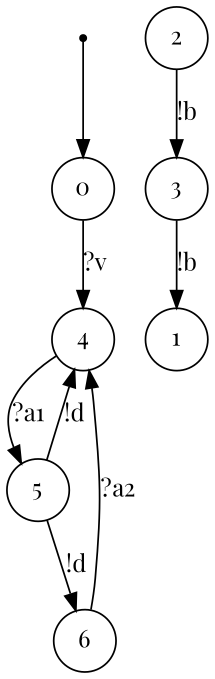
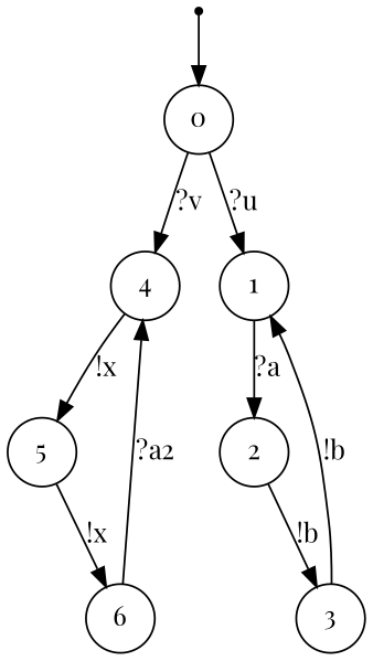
  digraph {
    fontname="Playfair Display"
    node [fontname="Playfair Display" shape=circle]
    edge [fontname="Playfair Display"]
    ENTRY [shape=point]
    0
    4
    1
    5
    2
    6
    3
    ENTRY -> 0
    0 -> 4 [label="?v"]
-   4 -> 5 [label="?a1"]
-   5 -> 4 [label="!d"]
-   5 -> 6 [label="!d"]
+   0 -> 1 [label="?u"]
+   4 -> 5 [label="!x"]
+   1 -> 2 [label="?a"]
+   5 -> 6 [label="!x"]
    2 -> 3 [label="!b"]
    6 -> 4 [label="?a2"]
    3 -> 1 [label="!b"]
  }
